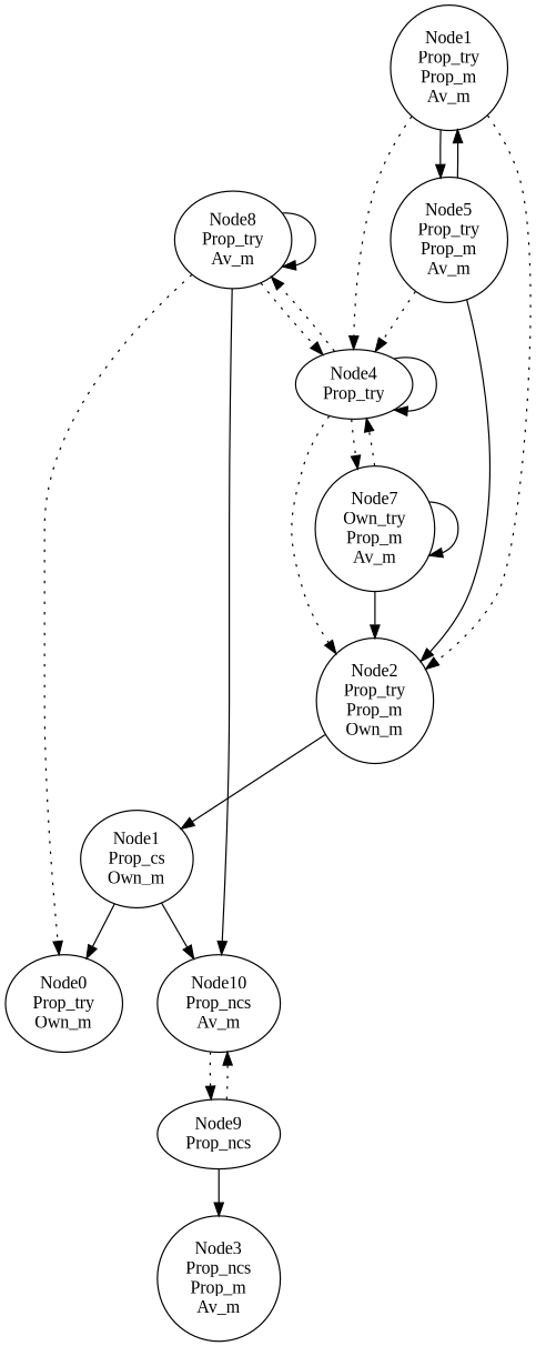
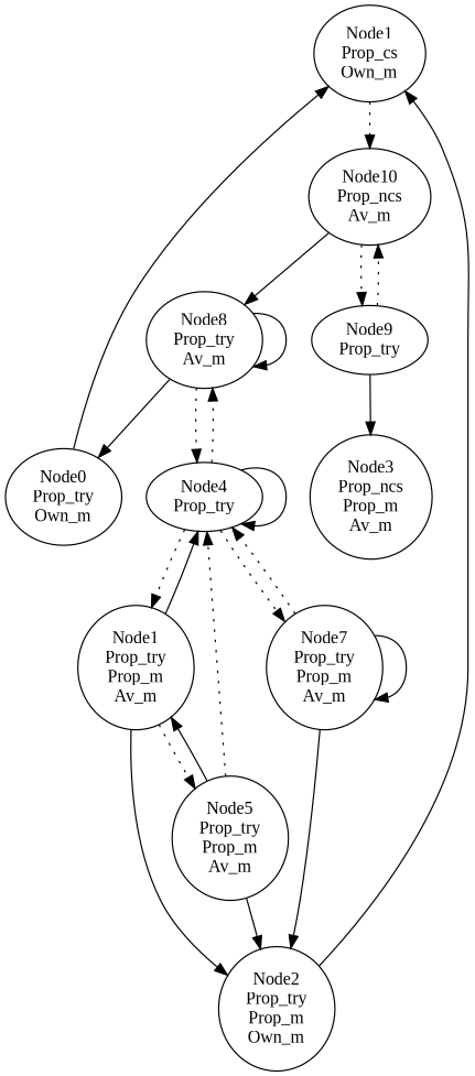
  digraph {
    fontname="Liberation Serif"
    node [fontname="Liberation Serif"]
    edge [fontname="Liberation Serif"]
    n1 [label="Node1\nProp_cs\nOwn_m"]
    n2 [label="Node10\nProp_ncs\nAv_m"]
    n3 [label="Node8\nProp_try\nAv_m"]
-   n4 [label="Node9\nProp_ncs"]
+   n4 [label="Node9\nProp_try"]
    n5 [label="Node0\nProp_try\nOwn_m"]
    n6 [label="Node4\nProp_try"]
    n7 [label="Node3\nProp_ncs\nProp_m\nAv_m"]
-   n8 [label="Node7\nOwn_try\nProp_m\nAv_m"]
+   n8 [label="Node7\nProp_try\nProp_m\nAv_m"]
    n9 [label="Node1\nProp_try\nProp_m\nAv_m"]
    n10 [label="Node2\nProp_try\nProp_m\nOwn_m"]
    n11 [label="Node5\nProp_try\nProp_m\nAv_m"]
-   n1 -> n2
-   n3 -> n2
+   n1 -> n2 [style=dotted]
+   n2 -> n3
    n2 -> n4 [style=dotted]
    n3 -> n3
-   n3 -> n5 [style=dotted]
+   n3 -> n5
    n3 -> n6 [style=dotted]
    n4 -> n2 [style=dotted]
    n4 -> n7 [style=solid]
-   n1 -> n5
+   n5 -> n1
    n6 -> n3 [style=dotted]
    n6 -> n6
    n6 -> n8 [style=dotted]
-   n6 -> n10 [style=dotted]
+   n6 -> n9 [style=dotted]
    n8 -> n6 [style=dotted]
    n8 -> n8
    n8 -> n10
-   n9 -> n6 [style=dotted]
-   n9 -> n10 [style=dotted]
-   n9 -> n11
+   n9 -> n6 [style=solid]
+   n9 -> n10
+   n9 -> n11 [style=dotted]
    n10 -> n1
    n11 -> n6 [style=dotted]
    n11 -> n9
    n11 -> n10
  }
